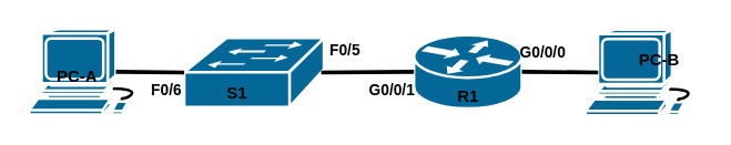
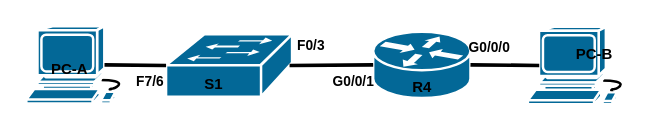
  <mxCell id="0" />
  <mxCell id="1" parent="0" />
  <mxCell id="2" value="" style="shape=mxgraph.cisco.computers_and_peripherals.workstation;sketch=0;html=1;pointerEvents=1;dashed=0;fillColor=#036897;strokeColor=#ffffff;strokeWidth=2;verticalLabelPosition=bottom;verticalAlign=top;align=center;outlineConnect=0;fontStyle=1" parent="1" vertex="1"><mxGeometry x="20" y="20.5" width="83" height="62" as="geometry" /></mxCell>
  <mxCell id="3" value="" style="shape=mxgraph.cisco.computers_and_peripherals.workstation;sketch=0;html=1;pointerEvents=1;dashed=0;fillColor=#036897;strokeColor=#ffffff;strokeWidth=2;verticalLabelPosition=bottom;verticalAlign=top;align=center;outlineConnect=0;" parent="1" vertex="1"><mxGeometry x="422" y="21" width="83" height="62" as="geometry" /></mxCell>
  <mxCell id="4" value="" style="shape=mxgraph.cisco.switches.workgroup_switch;sketch=0;html=1;pointerEvents=1;dashed=0;fillColor=#036897;strokeColor=#ffffff;strokeWidth=2;verticalLabelPosition=bottom;verticalAlign=top;align=center;outlineConnect=0;" parent="1" vertex="1"><mxGeometry x="132" y="27" width="101" height="50" as="geometry" /></mxCell>
  <mxCell id="5" value="" style="shape=mxgraph.cisco.routers.router;sketch=0;html=1;pointerEvents=1;dashed=0;fillColor=#036897;strokeColor=#ffffff;strokeWidth=2;verticalLabelPosition=bottom;verticalAlign=top;align=center;outlineConnect=0;" parent="1" vertex="1"><mxGeometry x="298" y="25" width="78" height="53" as="geometry" /></mxCell>
  <mxCell id="6" value="PC-A" style="text;strokeColor=none;align=center;fillColor=none;html=1;verticalAlign=middle;whiteSpace=wrap;rounded=0;fontStyle=1" parent="1" vertex="1"><mxGeometry x="25" y="40" width="60" height="30" as="geometry" /></mxCell>
  <mxCell id="7" value="&lt;b&gt;PC-B&lt;/b&gt;" style="text;html=1;align=center;verticalAlign=middle;resizable=0;points=[];autosize=1;strokeColor=none;fillColor=none;" parent="1" vertex="1"><mxGeometry x="451" y="29.5" width="47" height="26" as="geometry" /></mxCell>
  <mxCell id="8" value="&lt;b&gt;S1&lt;/b&gt;" style="text;html=1;align=center;verticalAlign=middle;resizable=0;points=[];autosize=1;strokeColor=none;fillColor=none;" parent="1" vertex="1"><mxGeometry x="153" y="54" width="33" height="26" as="geometry" /></mxCell>
- <mxCell id="9" value="&lt;b&gt;R1&lt;/b&gt;" style="text;html=1;align=center;verticalAlign=middle;resizable=0;points=[];autosize=1;strokeColor=none;fillColor=none;" parent="1" vertex="1"><mxGeometry x="320.5" y="57" width="33" height="26" as="geometry" /></mxCell>
+ <mxCell id="9" value="&lt;b&gt;R4&lt;/b&gt;" style="text;html=1;align=center;verticalAlign=middle;resizable=0;points=[];autosize=1;strokeColor=none;fillColor=none;" parent="1" vertex="1"><mxGeometry x="320.5" y="57" width="33" height="26" as="geometry" /></mxCell>
  <mxCell id="10" style="edgeStyle=none;rounded=0;orthogonalLoop=1;jettySize=auto;html=1;exitX=1;exitY=0.5;exitDx=0;exitDy=0;exitPerimeter=0;entryX=0.11;entryY=0.5;entryDx=0;entryDy=0;entryPerimeter=0;labelBackgroundColor=#000000;strokeColor=default;strokeWidth=3;shadow=0;fillColor=#000000;endArrow=none;endFill=0;" parent="1" source="5" target="3" edge="1"><mxGeometry relative="1" as="geometry" /></mxCell>
  <mxCell id="11" style="edgeStyle=none;rounded=0;orthogonalLoop=1;jettySize=auto;html=1;exitX=0.98;exitY=0.5;exitDx=0;exitDy=0;exitPerimeter=0;entryX=0;entryY=0.5;entryDx=0;entryDy=0;entryPerimeter=0;labelBackgroundColor=#000000;strokeColor=default;strokeWidth=3;shadow=0;fillColor=#000000;endArrow=none;endFill=0;" parent="1" source="4" target="5" edge="1"><mxGeometry relative="1" as="geometry"><mxPoint x="226" y="68" as="sourcePoint" /><mxPoint x="322" y="67" as="targetPoint" /></mxGeometry></mxCell>
  <mxCell id="12" style="edgeStyle=none;rounded=0;orthogonalLoop=1;jettySize=auto;html=1;exitX=0.755;exitY=0.5;exitDx=0;exitDy=0;exitPerimeter=0;entryX=0;entryY=0.5;entryDx=0;entryDy=0;entryPerimeter=0;labelBackgroundColor=#000000;strokeColor=default;strokeWidth=3;shadow=0;fillColor=#000000;endArrow=none;endFill=0;" parent="1" source="2" target="4" edge="1"><mxGeometry relative="1" as="geometry"><mxPoint x="65" y="107" as="sourcePoint" /><mxPoint x="162" y="109" as="targetPoint" /></mxGeometry></mxCell>
- <mxCell id="13" value="&lt;b style=&quot;font-size: 11px;&quot;&gt;F0/6&lt;/b&gt;" style="text;html=1;align=center;verticalAlign=middle;resizable=0;points=[];autosize=1;strokeColor=none;fillColor=none;fontSize=11;" parent="1" vertex="1"><mxGeometry x="99" y="52" width="40" height="25" as="geometry" /></mxCell>
- <mxCell id="14" value="&lt;span style=&quot;font-size: 11px;&quot;&gt;&lt;b&gt;F0/5&lt;br&gt;&lt;/b&gt;&lt;/span&gt;" style="text;html=1;align=center;verticalAlign=middle;resizable=0;points=[];autosize=1;strokeColor=none;fillColor=none;" parent="1" vertex="1"><mxGeometry x="228" y="22.5" width="40" height="26" as="geometry" /></mxCell>
+ <mxCell id="13" value="&lt;b style=&quot;font-size: 11px;&quot;&gt;F7/6&lt;/b&gt;" style="text;html=1;align=center;verticalAlign=middle;resizable=0;points=[];autosize=1;strokeColor=none;fillColor=none;fontSize=11;" parent="1" vertex="1"><mxGeometry x="99" y="52" width="40" height="25" as="geometry" /></mxCell>
+ <mxCell id="14" value="&lt;span style=&quot;font-size: 11px;&quot;&gt;&lt;b&gt;F0/3&lt;br&gt;&lt;/b&gt;&lt;/span&gt;" style="text;html=1;align=center;verticalAlign=middle;resizable=0;points=[];autosize=1;strokeColor=none;fillColor=none;" parent="1" vertex="1"><mxGeometry x="228" y="22.5" width="40" height="26" as="geometry" /></mxCell>
  <mxCell id="15" value="&lt;span style=&quot;font-size: 11px;&quot;&gt;&lt;b&gt;G0/0/1&lt;br&gt;&lt;/b&gt;&lt;/span&gt;" style="text;html=1;align=center;verticalAlign=middle;resizable=0;points=[];autosize=1;strokeColor=none;fillColor=none;" parent="1" vertex="1"><mxGeometry x="256" y="52" width="51" height="26" as="geometry" /></mxCell>
  <mxCell id="16" value="&lt;span style=&quot;font-size: 11px;&quot;&gt;&lt;b&gt;G0/0/0&lt;br&gt;&lt;/b&gt;&lt;/span&gt;" style="text;html=1;align=center;verticalAlign=middle;resizable=0;points=[];autosize=1;strokeColor=none;fillColor=none;" parent="1" vertex="1"><mxGeometry x="365" y="25" width="51" height="26" as="geometry" /></mxCell>
